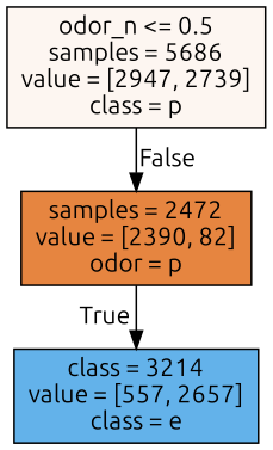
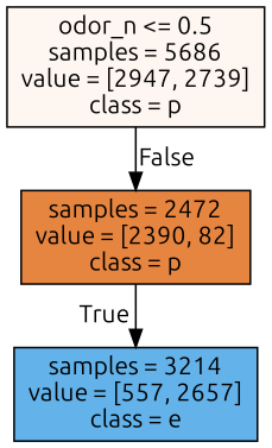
  digraph {
    fontname=Ubuntu
    node [color=black fontname=Ubuntu shape=box style=filled]
    edge [fontname=Ubuntu labeldistance=2.5]
    n1 [fillcolor="#fdf6f1" label="odor_n <= 0.5\nsamples = 5686\nvalue = [2947, 2739]\nclass = p"]
-   n2 [fillcolor="#e68540" label="samples = 2472\nvalue = [2390, 82]\nodor = p"]
-   n3 [fillcolor="#63b2ea" label="class = 3214\nvalue = [557, 2657]\nclass = e"]
+   n2 [fillcolor="#e68540" label="samples = 2472\nvalue = [2390, 82]\nclass = p"]
+   n3 [fillcolor="#63b2ea" label="samples = 3214\nvalue = [557, 2657]\nclass = e"]
    n1 -> n2 [headlabel=False labelangle=-45]
    n2 -> n3 [headlabel=True labelangle=45]
  }
